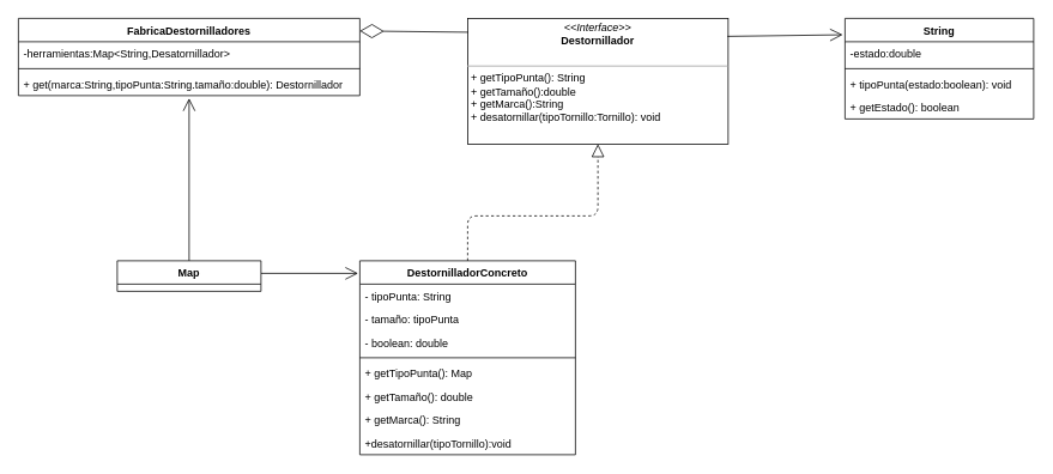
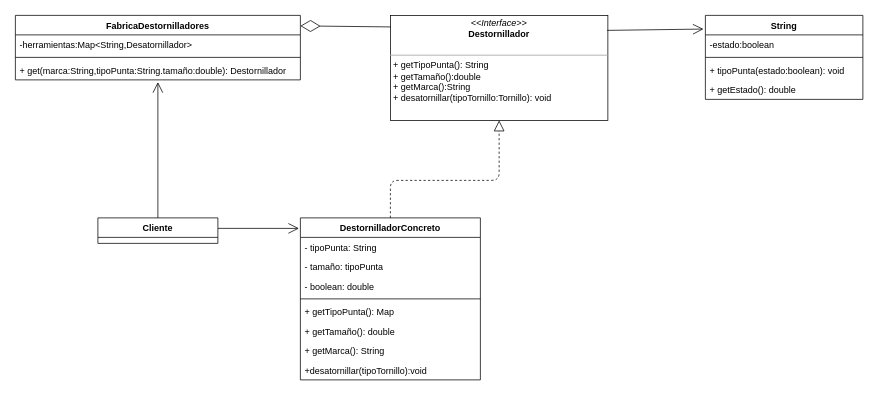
  <mxCell id="0" />
  <mxCell id="1" parent="0" />
  <mxCell id="2" value="&lt;p style=&quot;margin: 0px ; margin-top: 4px ; text-align: center&quot;&gt;&lt;i&gt;&amp;lt;&amp;lt;Interface&amp;gt;&amp;gt;&lt;/i&gt;&lt;br&gt;&lt;b&gt;Destornillador&lt;/b&gt;&lt;/p&gt;&lt;p style=&quot;margin: 0px ; margin-left: 4px&quot;&gt;&lt;br&gt;&lt;/p&gt;&lt;hr size=&quot;1&quot;&gt;&lt;p style=&quot;margin: 0px ; margin-left: 4px&quot;&gt;+ getTipoPunta(): String&lt;/p&gt;&lt;p style=&quot;margin: 0px ; margin-left: 4px&quot;&gt;+ getTamaño():double&lt;/p&gt;&lt;p style=&quot;margin: 0px ; margin-left: 4px&quot;&gt;+ getMarca():String&lt;br&gt;+ desatornillar(tipoTornillo:Tornillo): void&lt;/p&gt;" style="verticalAlign=top;align=left;overflow=fill;fontSize=12;fontFamily=Helvetica;html=1;" parent="1" vertex="1"><mxGeometry x="520" y="20" width="290" height="140" as="geometry" /></mxCell>
  <mxCell id="3" value="" style="endArrow=open;endFill=1;endSize=12;html=1;exitX=0.5;exitY=0;exitDx=0;exitDy=0;entryX=0.5;entryY=1.115;entryDx=0;entryDy=0;entryPerimeter=0;" parent="1" source="8" target="26" edge="1"><mxGeometry width="160" relative="1" as="geometry"><mxPoint x="390" y="140" as="sourcePoint" /><mxPoint x="550" y="140" as="targetPoint" /></mxGeometry></mxCell>
  <mxCell id="4" value="" style="endArrow=block;dashed=1;endFill=0;endSize=12;html=1;exitX=0.5;exitY=0;exitDx=0;exitDy=0;entryX=0.5;entryY=1;entryDx=0;entryDy=0;" parent="1" source="9" target="2" edge="1"><mxGeometry width="160" relative="1" as="geometry"><mxPoint x="390" y="140" as="sourcePoint" /><mxPoint x="550" y="140" as="targetPoint" /><Array as="points"><mxPoint x="520" y="240" /><mxPoint x="665" y="240" /></Array></mxGeometry></mxCell>
  <mxCell id="5" value="" style="endArrow=diamondThin;endFill=0;endSize=24;html=1;entryX=1;entryY=0.163;entryDx=0;entryDy=0;entryPerimeter=0;exitX=0.002;exitY=0.11;exitDx=0;exitDy=0;exitPerimeter=0;" parent="1" source="2" target="23" edge="1"><mxGeometry width="160" relative="1" as="geometry"><mxPoint x="390" y="140" as="sourcePoint" /><mxPoint x="550" y="140" as="targetPoint" /></mxGeometry></mxCell>
  <mxCell id="6" value="" style="endArrow=open;endFill=1;endSize=12;html=1;entryX=-0.008;entryY=0.065;entryDx=0;entryDy=0;entryPerimeter=0;" parent="1" target="9" edge="1"><mxGeometry width="160" relative="1" as="geometry"><mxPoint x="290" y="304" as="sourcePoint" /><mxPoint x="600" y="210" as="targetPoint" /></mxGeometry></mxCell>
  <mxCell id="7" value="" style="endArrow=open;endFill=1;endSize=12;html=1;exitX=0.997;exitY=0.143;exitDx=0;exitDy=0;exitPerimeter=0;entryX=-0.012;entryY=0.163;entryDx=0;entryDy=0;entryPerimeter=0;" parent="1" source="2" target="18" edge="1"><mxGeometry width="160" relative="1" as="geometry"><mxPoint x="760" y="160" as="sourcePoint" /><mxPoint x="920" y="160" as="targetPoint" /></mxGeometry></mxCell>
- <mxCell id="8" value="Map" style="swimlane;fontStyle=1;align=center;verticalAlign=top;childLayout=stackLayout;horizontal=1;startSize=26;horizontalStack=0;resizeParent=1;resizeParentMax=0;resizeLast=0;collapsible=1;marginBottom=0;" parent="1" vertex="1"><mxGeometry x="130" y="290" width="160" height="34" as="geometry"><mxRectangle x="145" y="420" width="70" height="26" as="alternateBounds" /></mxGeometry></mxCell>
+ <mxCell id="8" value="Cliente" style="swimlane;fontStyle=1;align=center;verticalAlign=top;childLayout=stackLayout;horizontal=1;startSize=26;horizontalStack=0;resizeParent=1;resizeParentMax=0;resizeLast=0;collapsible=1;marginBottom=0;" parent="1" vertex="1"><mxGeometry x="130" y="290" width="160" height="34" as="geometry"><mxRectangle x="145" y="420" width="70" height="26" as="alternateBounds" /></mxGeometry></mxCell>
  <mxCell id="9" value="DestornilladorConcreto" style="swimlane;fontStyle=1;align=center;verticalAlign=top;childLayout=stackLayout;horizontal=1;startSize=26;horizontalStack=0;resizeParent=1;resizeParentMax=0;resizeLast=0;collapsible=1;marginBottom=0;" parent="1" vertex="1"><mxGeometry x="400" y="290" width="240" height="216" as="geometry" /></mxCell>
  <mxCell id="10" value="- tipoPunta: String" style="text;strokeColor=none;fillColor=none;align=left;verticalAlign=top;spacingLeft=4;spacingRight=4;overflow=hidden;rotatable=0;points=[[0,0.5],[1,0.5]];portConstraint=eastwest;" parent="9" vertex="1"><mxGeometry y="26" width="240" height="26" as="geometry" /></mxCell>
  <mxCell id="11" value="- tamaño: tipoPunta" style="text;strokeColor=none;fillColor=none;align=left;verticalAlign=top;spacingLeft=4;spacingRight=4;overflow=hidden;rotatable=0;points=[[0,0.5],[1,0.5]];portConstraint=eastwest;" parent="9" vertex="1"><mxGeometry y="52" width="240" height="26" as="geometry" /></mxCell>
  <mxCell id="12" value="- boolean: double" style="text;strokeColor=none;fillColor=none;align=left;verticalAlign=top;spacingLeft=4;spacingRight=4;overflow=hidden;rotatable=0;points=[[0,0.5],[1,0.5]];portConstraint=eastwest;" parent="9" vertex="1"><mxGeometry y="78" width="240" height="26" as="geometry" /></mxCell>
  <mxCell id="13" value="" style="line;strokeWidth=1;fillColor=none;align=left;verticalAlign=middle;spacingTop=-1;spacingLeft=3;spacingRight=3;rotatable=0;labelPosition=right;points=[];portConstraint=eastwest;" parent="9" vertex="1"><mxGeometry y="104" width="240" height="8" as="geometry" /></mxCell>
  <mxCell id="14" value="+ getTipoPunta(): Map" style="text;strokeColor=none;fillColor=none;align=left;verticalAlign=top;spacingLeft=4;spacingRight=4;overflow=hidden;rotatable=0;points=[[0,0.5],[1,0.5]];portConstraint=eastwest;" parent="9" vertex="1"><mxGeometry y="112" width="240" height="26" as="geometry" /></mxCell>
  <mxCell id="15" value="+ getTamaño(): double" style="text;strokeColor=none;fillColor=none;align=left;verticalAlign=top;spacingLeft=4;spacingRight=4;overflow=hidden;rotatable=0;points=[[0,0.5],[1,0.5]];portConstraint=eastwest;" parent="9" vertex="1"><mxGeometry y="138" width="240" height="26" as="geometry" /></mxCell>
  <mxCell id="16" value="+ getMarca(): String" style="text;strokeColor=none;fillColor=none;align=left;verticalAlign=top;spacingLeft=4;spacingRight=4;overflow=hidden;rotatable=0;points=[[0,0.5],[1,0.5]];portConstraint=eastwest;" parent="9" vertex="1"><mxGeometry y="164" width="240" height="26" as="geometry" /></mxCell>
  <mxCell id="17" value="+desatornillar(tipoTornillo):void" style="text;strokeColor=none;fillColor=none;align=left;verticalAlign=top;spacingLeft=4;spacingRight=4;overflow=hidden;rotatable=0;points=[[0,0.5],[1,0.5]];portConstraint=eastwest;" parent="9" vertex="1"><mxGeometry y="190" width="240" height="26" as="geometry" /></mxCell>
  <mxCell id="18" value="String" style="swimlane;fontStyle=1;align=center;verticalAlign=top;childLayout=stackLayout;horizontal=1;startSize=26;horizontalStack=0;resizeParent=1;resizeParentMax=0;resizeLast=0;collapsible=1;marginBottom=0;" parent="1" vertex="1"><mxGeometry x="940" y="20" width="210" height="112" as="geometry" /></mxCell>
- <mxCell id="19" value="-estado:double" style="text;strokeColor=none;fillColor=none;align=left;verticalAlign=top;spacingLeft=4;spacingRight=4;overflow=hidden;rotatable=0;points=[[0,0.5],[1,0.5]];portConstraint=eastwest;" parent="18" vertex="1"><mxGeometry y="26" width="210" height="26" as="geometry" /></mxCell>
+ <mxCell id="19" value="-estado:boolean" style="text;strokeColor=none;fillColor=none;align=left;verticalAlign=top;spacingLeft=4;spacingRight=4;overflow=hidden;rotatable=0;points=[[0,0.5],[1,0.5]];portConstraint=eastwest;" parent="18" vertex="1"><mxGeometry y="26" width="210" height="26" as="geometry" /></mxCell>
  <mxCell id="20" value="" style="line;strokeWidth=1;fillColor=none;align=left;verticalAlign=middle;spacingTop=-1;spacingLeft=3;spacingRight=3;rotatable=0;labelPosition=right;points=[];portConstraint=eastwest;" parent="18" vertex="1"><mxGeometry y="52" width="210" height="8" as="geometry" /></mxCell>
  <mxCell id="21" value="+ tipoPunta(estado:boolean): void" style="text;strokeColor=none;fillColor=none;align=left;verticalAlign=top;spacingLeft=4;spacingRight=4;overflow=hidden;rotatable=0;points=[[0,0.5],[1,0.5]];portConstraint=eastwest;" parent="18" vertex="1"><mxGeometry y="60" width="210" height="26" as="geometry" /></mxCell>
- <mxCell id="22" value="+ getEstado(): boolean" style="text;strokeColor=none;fillColor=none;align=left;verticalAlign=top;spacingLeft=4;spacingRight=4;overflow=hidden;rotatable=0;points=[[0,0.5],[1,0.5]];portConstraint=eastwest;" parent="18" vertex="1"><mxGeometry y="86" width="210" height="26" as="geometry" /></mxCell>
+ <mxCell id="22" value="+ getEstado(): double" style="text;strokeColor=none;fillColor=none;align=left;verticalAlign=top;spacingLeft=4;spacingRight=4;overflow=hidden;rotatable=0;points=[[0,0.5],[1,0.5]];portConstraint=eastwest;" parent="18" vertex="1"><mxGeometry y="86" width="210" height="26" as="geometry" /></mxCell>
  <mxCell id="23" value="FabricaDestornilladores" style="swimlane;fontStyle=1;align=center;verticalAlign=top;childLayout=stackLayout;horizontal=1;startSize=26;horizontalStack=0;resizeParent=1;resizeParentMax=0;resizeLast=0;collapsible=1;marginBottom=0;" parent="1" vertex="1"><mxGeometry x="20" y="20" width="380" height="86" as="geometry" /></mxCell>
  <mxCell id="24" value="-herramientas:Map&lt;String,Desatornillador&gt;" style="text;strokeColor=none;fillColor=none;align=left;verticalAlign=top;spacingLeft=4;spacingRight=4;overflow=hidden;rotatable=0;points=[[0,0.5],[1,0.5]];portConstraint=eastwest;" parent="23" vertex="1"><mxGeometry y="26" width="380" height="26" as="geometry" /></mxCell>
  <mxCell id="25" value="" style="line;strokeWidth=1;fillColor=none;align=left;verticalAlign=middle;spacingTop=-1;spacingLeft=3;spacingRight=3;rotatable=0;labelPosition=right;points=[];portConstraint=eastwest;" parent="23" vertex="1"><mxGeometry y="52" width="380" height="8" as="geometry" /></mxCell>
  <mxCell id="26" value="+ get(marca:String,tipoPunta:String.tamaño:double): Destornillador" style="text;strokeColor=none;fillColor=none;align=left;verticalAlign=top;spacingLeft=4;spacingRight=4;overflow=hidden;rotatable=0;points=[[0,0.5],[1,0.5]];portConstraint=eastwest;" parent="23" vertex="1"><mxGeometry y="60" width="380" height="26" as="geometry" /></mxCell>
